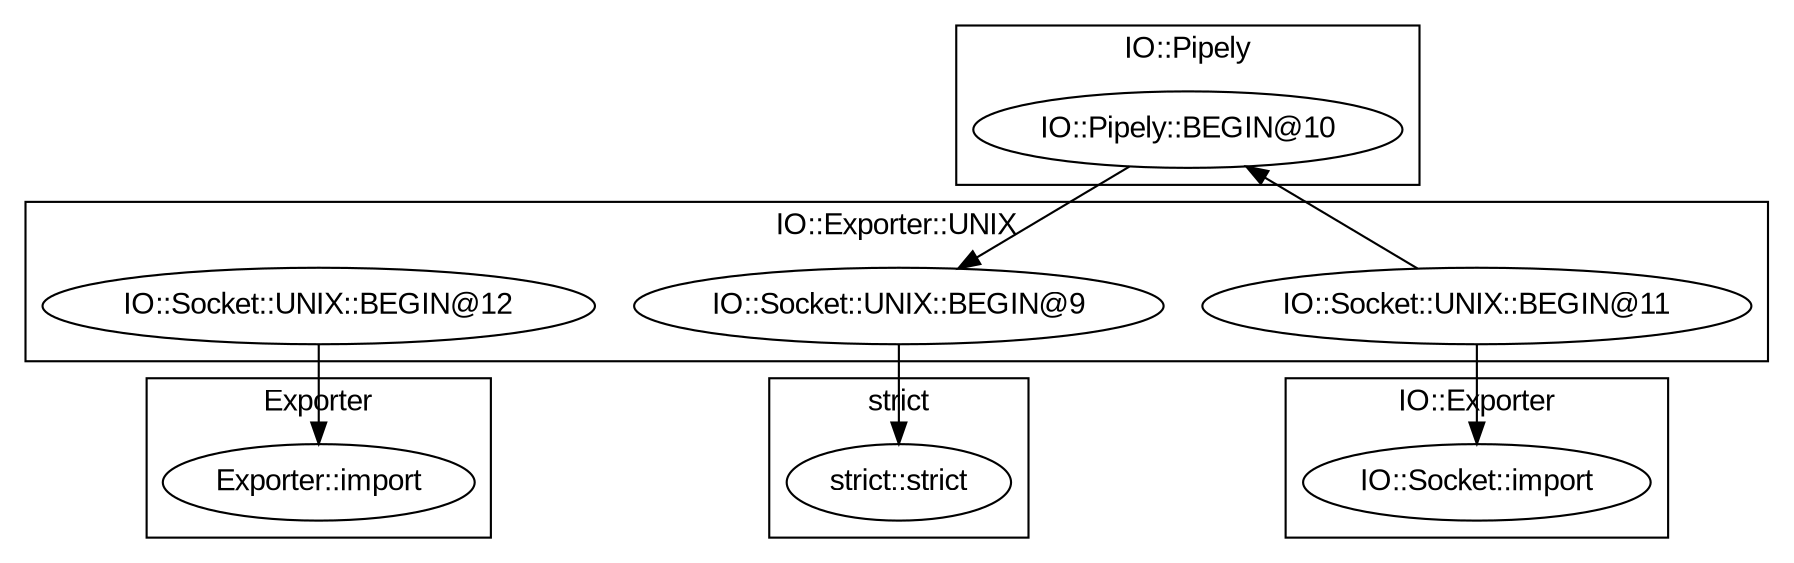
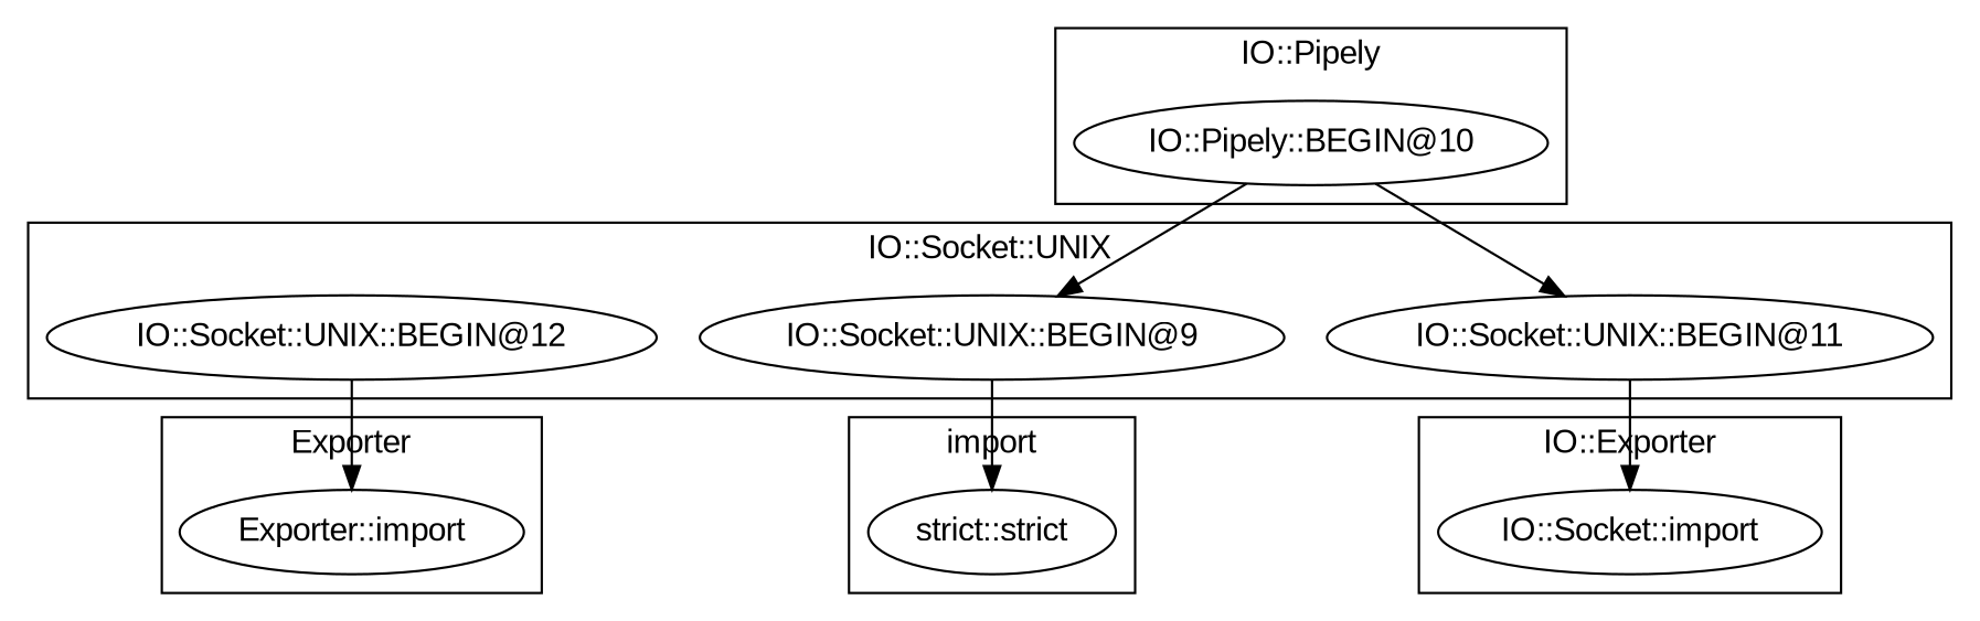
  digraph {
    fontname="Liberation Sans"
    node [fontname="Liberation Sans"]
    edge [fontname="Liberation Sans"]
    "Exporter::import"
    n2 [label="strict::strict"]
    "IO::Pipely::BEGIN@10"
    "IO::Socket::import"
    "IO::Socket::UNIX::BEGIN@12"
    "IO::Socket::UNIX::BEGIN@9"
    "IO::Socket::UNIX::BEGIN@11"
    subgraph cluster_1 {
      label=Exporter
      "Exporter::import"
    }
    subgraph cluster_2 {
-     label="strict"
+     label=import
      n2
    }
    subgraph cluster_3 {
      label="IO::Pipely"
      "IO::Pipely::BEGIN@10"
    }
    subgraph cluster_4 {
      label="IO::Exporter"
      "IO::Socket::import"
    }
    subgraph cluster_5 {
-     label="IO::Exporter::UNIX"
+     label="IO::Socket::UNIX"
      "IO::Socket::UNIX::BEGIN@12"
      "IO::Socket::UNIX::BEGIN@9"
      "IO::Socket::UNIX::BEGIN@11"
    }
    "IO::Pipely::BEGIN@10" -> "IO::Socket::UNIX::BEGIN@9"
-   "IO::Socket::UNIX::BEGIN@11" -> "IO::Pipely::BEGIN@10"
+   "IO::Pipely::BEGIN@10" -> "IO::Socket::UNIX::BEGIN@11"
    "IO::Socket::UNIX::BEGIN@12" -> "Exporter::import"
    "IO::Socket::UNIX::BEGIN@9" -> n2
    "IO::Socket::UNIX::BEGIN@11" -> "IO::Socket::import"
  }
